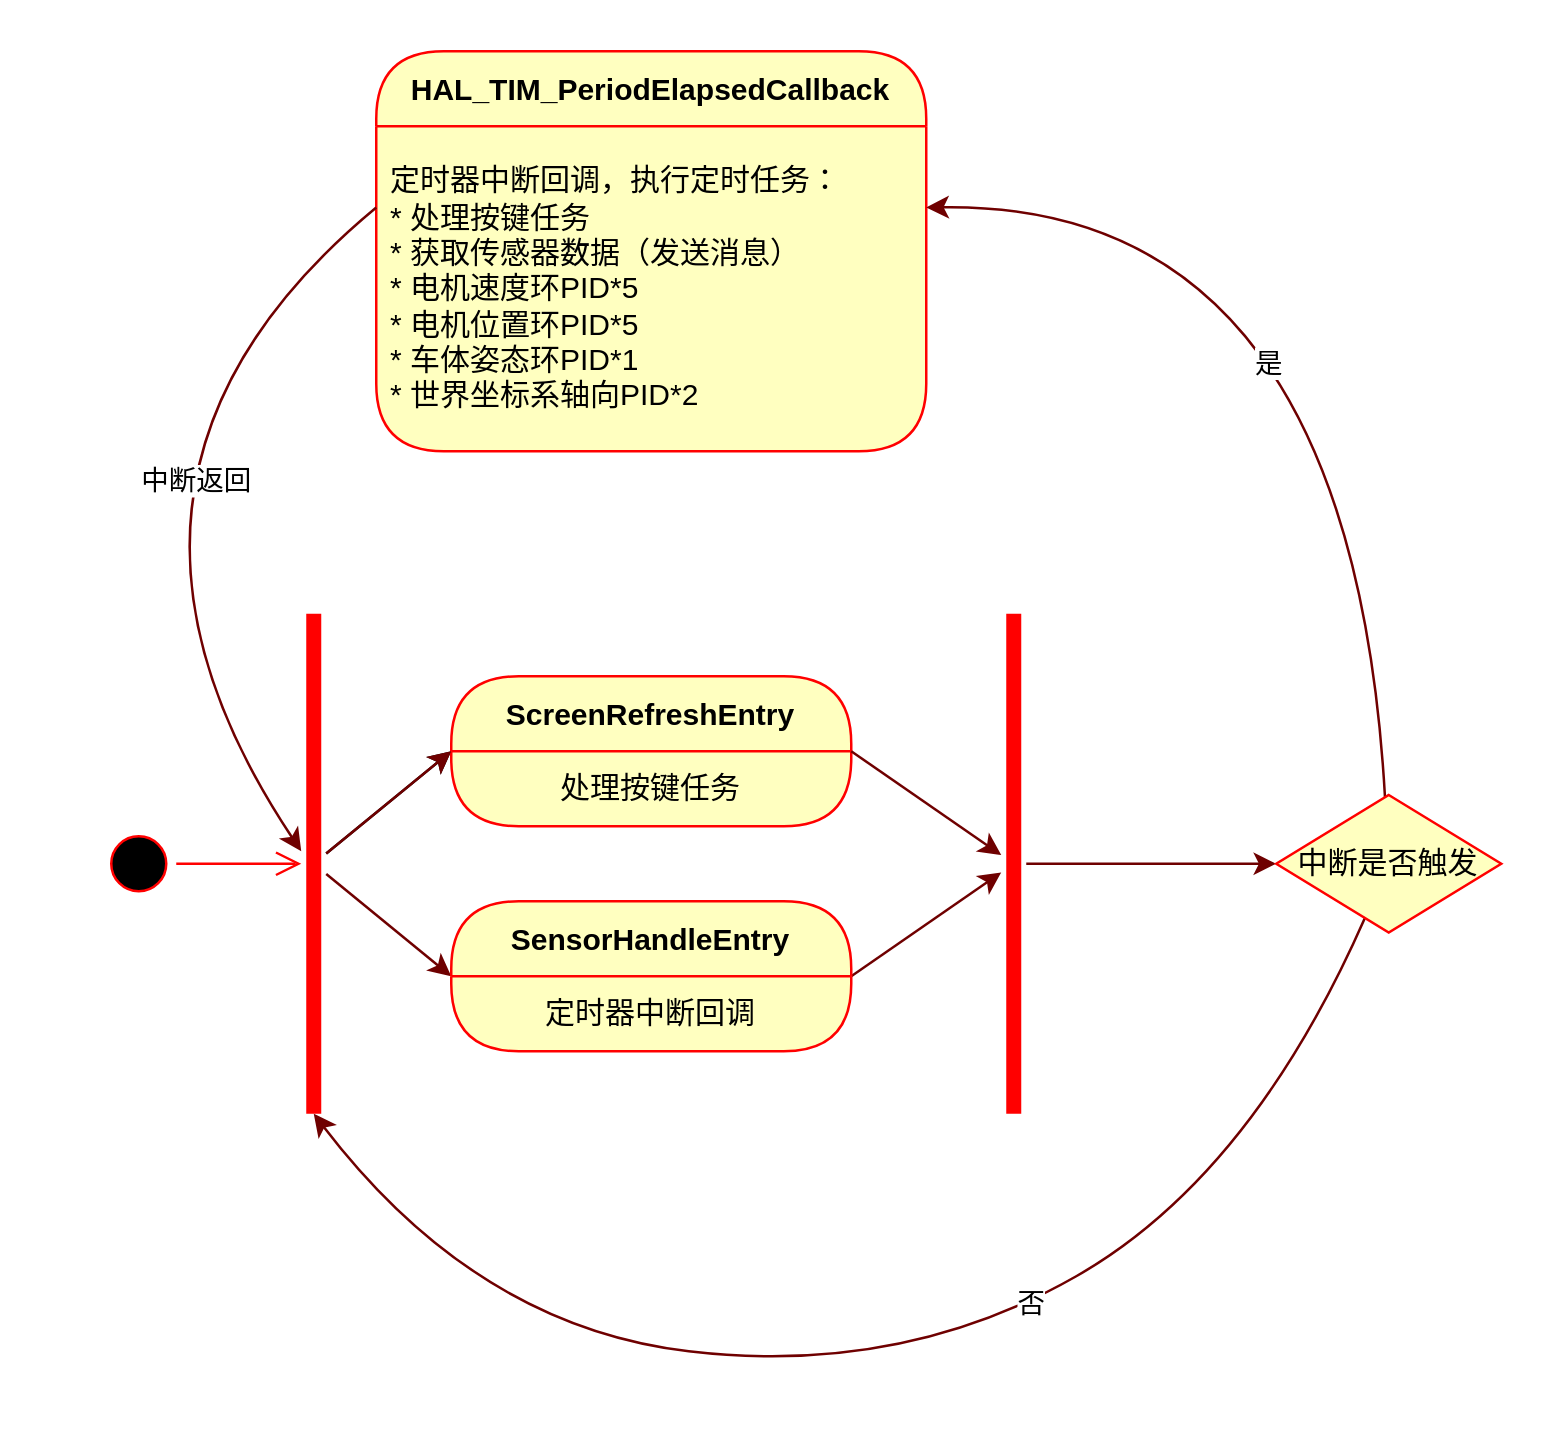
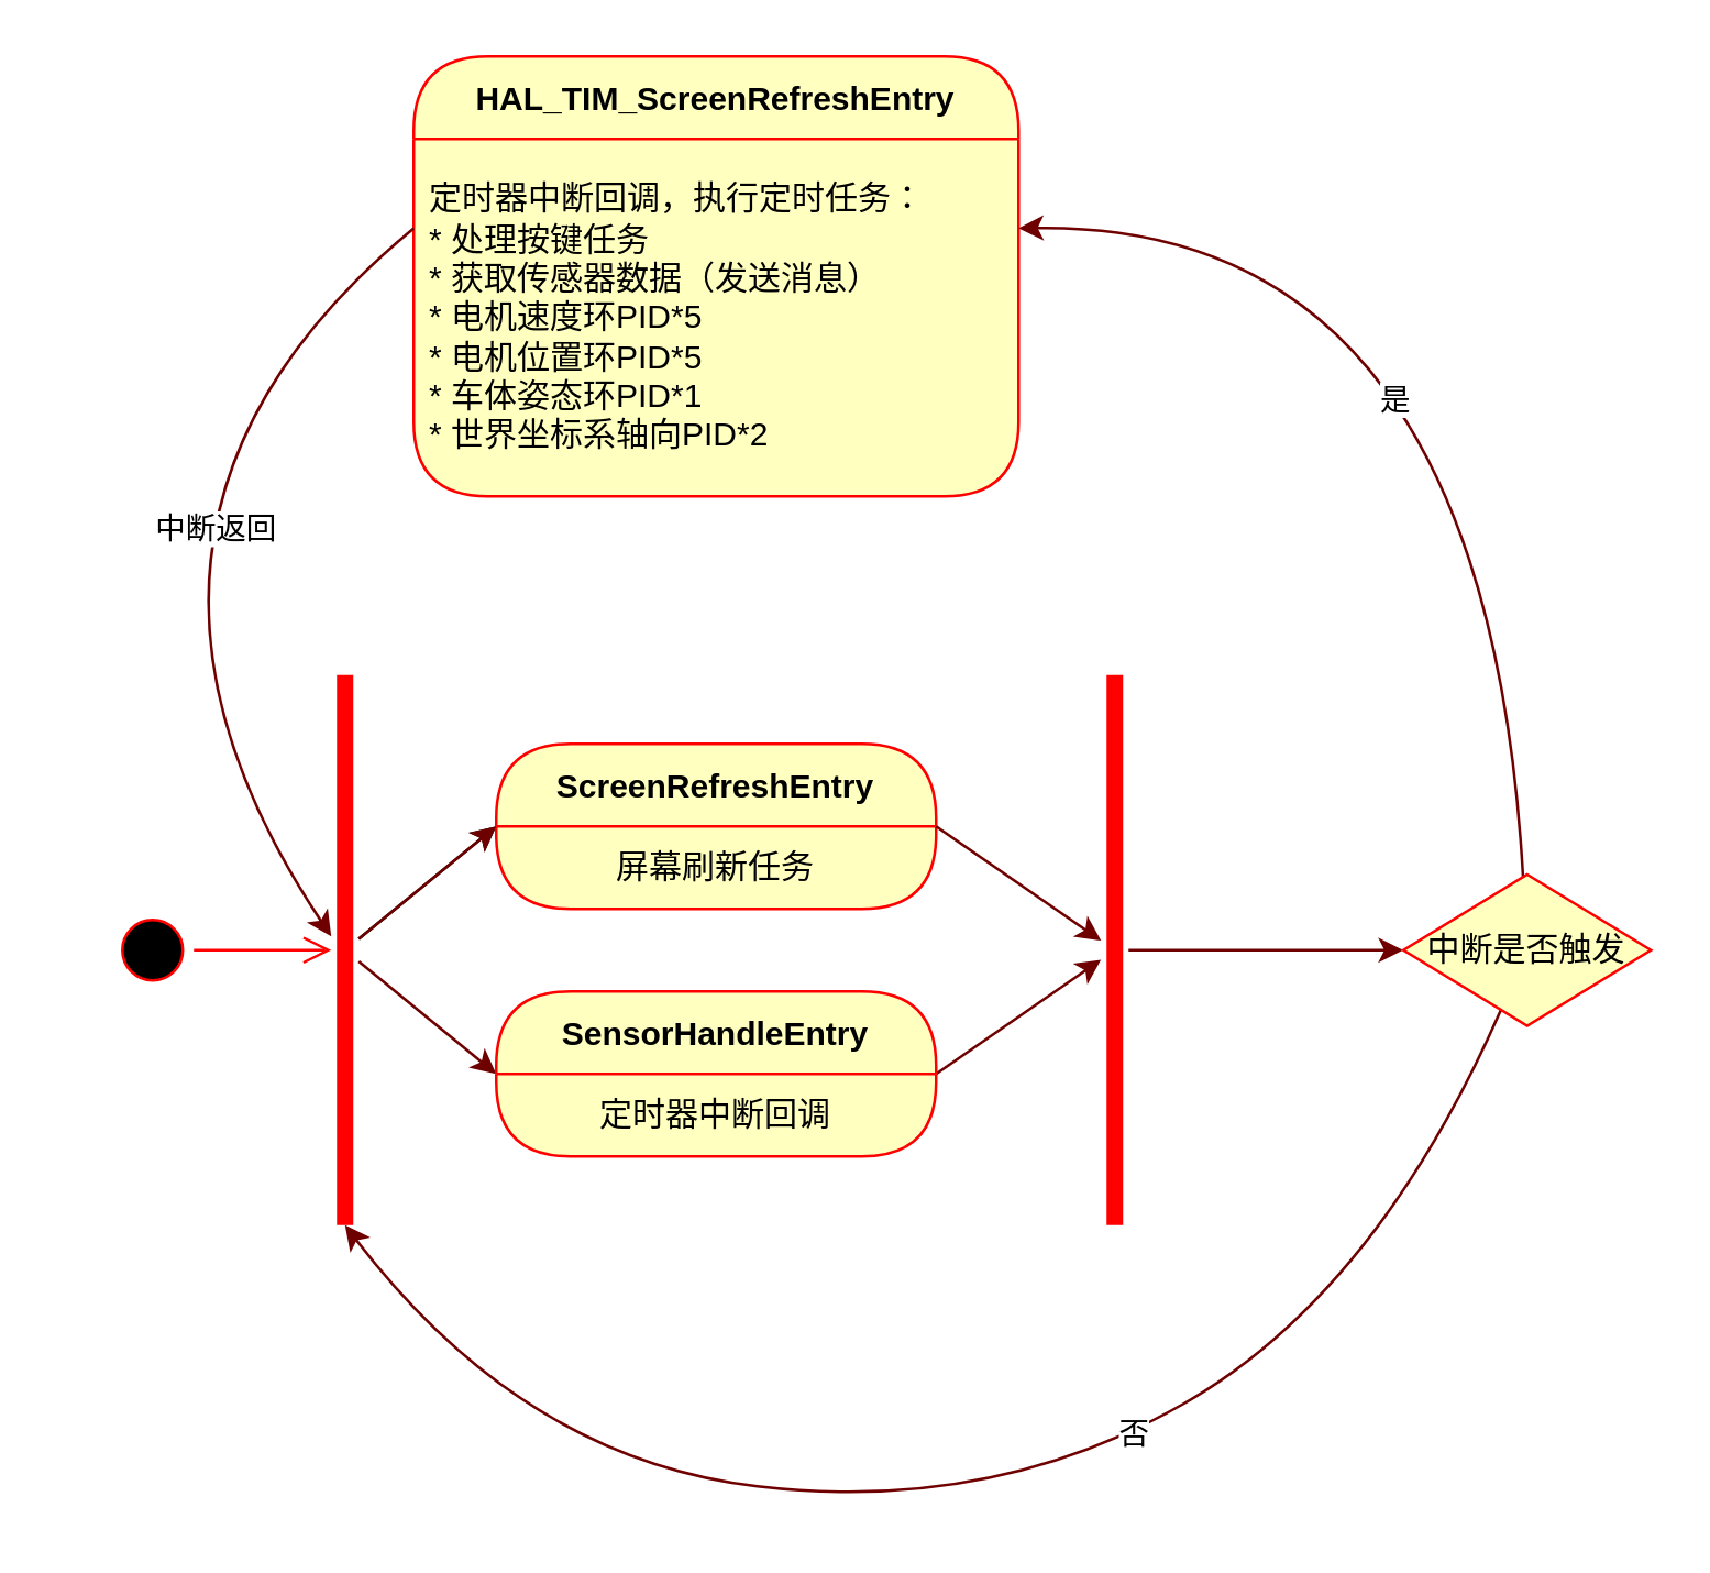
  <mxCell id="0" />
  <mxCell id="1" parent="0" />
  <mxCell id="2" value="" style="ellipse;html=1;shape=startState;fillColor=#000000;strokeColor=#ff0000;" parent="1" vertex="1"><mxGeometry x="40" y="330" width="30" height="30" as="geometry" /></mxCell>
  <mxCell id="3" value="" style="edgeStyle=orthogonalEdgeStyle;html=1;verticalAlign=bottom;endArrow=open;endSize=8;strokeColor=#ff0000;" parent="1" source="2" edge="1"><mxGeometry relative="1" as="geometry"><mxPoint x="120" y="345" as="targetPoint" /></mxGeometry></mxCell>
  <mxCell id="4" style="edgeStyle=none;html=1;entryX=0;entryY=0;entryDx=0;entryDy=0;" parent="1" source="6" target="8" edge="1"><mxGeometry relative="1" as="geometry" /></mxCell>
  <mxCell id="5" style="edgeStyle=none;html=1;entryX=0;entryY=0;entryDx=0;entryDy=0;fillColor=#a20025;strokeColor=#6F0000;" parent="1" source="6" target="11" edge="1"><mxGeometry relative="1" as="geometry" /></mxCell>
  <mxCell id="6" value="" style="shape=line;html=1;strokeWidth=6;strokeColor=#ff0000;direction=north;" parent="1" vertex="1"><mxGeometry x="120" y="245" width="10" height="200" as="geometry" /></mxCell>
  <mxCell id="7" value="ScreenRefreshEntry" style="swimlane;fontStyle=1;align=center;verticalAlign=middle;childLayout=stackLayout;horizontal=1;startSize=30;horizontalStack=0;resizeParent=0;resizeLast=1;container=0;fontColor=#000000;collapsible=0;rounded=1;arcSize=30;strokeColor=#ff0000;fillColor=#ffffc0;swimlaneFillColor=#ffffc0;dropTarget=0;" parent="1" vertex="1"><mxGeometry x="180" y="270" width="160" height="60" as="geometry" /></mxCell>
- <mxCell id="8" value="处理按键任务" style="text;html=1;strokeColor=none;fillColor=none;align=center;verticalAlign=middle;spacingLeft=4;spacingRight=4;whiteSpace=wrap;overflow=hidden;rotatable=0;fontColor=#000000;" parent="7" vertex="1"><mxGeometry y="30" width="160" height="30" as="geometry" /></mxCell>
+ <mxCell id="8" value="屏幕刷新任务" style="text;html=1;strokeColor=none;fillColor=none;align=center;verticalAlign=middle;spacingLeft=4;spacingRight=4;whiteSpace=wrap;overflow=hidden;rotatable=0;fontColor=#000000;" parent="7" vertex="1"><mxGeometry y="30" width="160" height="30" as="geometry" /></mxCell>
  <mxCell id="9" style="edgeStyle=none;html=1;fillColor=#a20025;strokeColor=#6F0000;exitX=1;exitY=0;exitDx=0;exitDy=0;" edge="1" parent="1" source="11" target="16"><mxGeometry relative="1" as="geometry" /></mxCell>
  <mxCell id="10" value="SensorHandleEntry" style="swimlane;fontStyle=1;align=center;verticalAlign=middle;childLayout=stackLayout;horizontal=1;startSize=30;horizontalStack=0;resizeParent=0;resizeLast=1;container=0;fontColor=#000000;collapsible=0;rounded=1;arcSize=30;strokeColor=#ff0000;fillColor=#ffffc0;swimlaneFillColor=#ffffc0;dropTarget=0;" parent="1" vertex="1"><mxGeometry x="180" y="360" width="160" height="60" as="geometry" /></mxCell>
  <mxCell id="11" value="定时器中断回调" style="text;html=1;strokeColor=none;fillColor=none;align=center;verticalAlign=middle;spacingLeft=4;spacingRight=4;whiteSpace=wrap;overflow=hidden;rotatable=0;fontColor=#000000;" parent="10" vertex="1"><mxGeometry y="30" width="160" height="30" as="geometry" /></mxCell>
- <mxCell id="12" value="HAL_TIM_PeriodElapsedCallback" style="swimlane;fontStyle=1;align=center;verticalAlign=middle;childLayout=stackLayout;horizontal=1;startSize=30;horizontalStack=0;resizeParent=0;resizeLast=1;container=0;fontColor=#000000;collapsible=0;rounded=1;arcSize=30;strokeColor=#ff0000;fillColor=#ffffc0;swimlaneFillColor=#ffffc0;dropTarget=0;" parent="1" vertex="1"><mxGeometry x="150" y="20" width="220" height="160" as="geometry" /></mxCell>
+ <mxCell id="12" value="HAL_TIM_ScreenRefreshEntry" style="swimlane;fontStyle=1;align=center;verticalAlign=middle;childLayout=stackLayout;horizontal=1;startSize=30;horizontalStack=0;resizeParent=0;resizeLast=1;container=0;fontColor=#000000;collapsible=0;rounded=1;arcSize=30;strokeColor=#ff0000;fillColor=#ffffc0;swimlaneFillColor=#ffffc0;dropTarget=0;" parent="1" vertex="1"><mxGeometry x="150" y="20" width="220" height="160" as="geometry" /></mxCell>
  <mxCell id="13" value="定时器中断回调，执行定时任务：&lt;br&gt;* 处理按键任务&lt;br&gt;* 获取传感器数据（发送消息）&lt;br&gt;* 电机速度环PID*5&lt;br&gt;* 电机位置环PID*5&lt;br&gt;* 车体姿态环PID*1&lt;br&gt;* 世界坐标系轴向PID*2" style="text;html=1;strokeColor=none;fillColor=none;align=left;verticalAlign=middle;spacingLeft=4;spacingRight=4;whiteSpace=wrap;overflow=hidden;rotatable=0;fontColor=#000000;" parent="12" vertex="1"><mxGeometry y="30" width="220" height="130" as="geometry" /></mxCell>
  <mxCell id="14" style="edgeStyle=none;html=1;entryX=0;entryY=0;entryDx=0;entryDy=0;fillColor=#a20025;strokeColor=#6F0000;" edge="1" parent="1"><mxGeometry relative="1" as="geometry"><mxPoint x="130" y="340.909" as="sourcePoint" /><mxPoint x="180" y="300" as="targetPoint" /></mxGeometry></mxCell>
  <mxCell id="15" style="edgeStyle=none;curved=1;html=1;entryX=0;entryY=0.5;entryDx=0;entryDy=0;strokeColor=#6F0000;fillColor=#a20025;" edge="1" parent="1" source="16" target="24"><mxGeometry relative="1" as="geometry" /></mxCell>
  <mxCell id="16" value="" style="shape=line;html=1;strokeWidth=6;strokeColor=#ff0000;direction=north;" vertex="1" parent="1"><mxGeometry x="400" y="245" width="10" height="200" as="geometry" /></mxCell>
  <mxCell id="17" style="edgeStyle=none;html=1;fillColor=#a20025;strokeColor=#6F0000;exitX=1;exitY=0;exitDx=0;exitDy=0;" edge="1" parent="1" source="8" target="16"><mxGeometry relative="1" as="geometry" /></mxCell>
  <mxCell id="18" style="edgeStyle=none;curved=1;html=1;strokeColor=#6F0000;exitX=0;exitY=0.25;exitDx=0;exitDy=0;fillColor=#a20025;" edge="1" parent="1" source="13"><mxGeometry relative="1" as="geometry"><mxPoint x="120" y="340" as="targetPoint" /><Array as="points"><mxPoint x="20" y="190" /></Array></mxGeometry></mxCell>
  <mxCell id="19" value="&lt;font color=&quot;#000000&quot;&gt;中断返回&lt;/font&gt;" style="edgeLabel;html=1;align=center;verticalAlign=middle;resizable=0;points=[];" vertex="1" connectable="0" parent="18"><mxGeometry x="-0.283" y="38" relative="1" as="geometry"><mxPoint as="offset" /></mxGeometry></mxCell>
  <mxCell id="20" style="edgeStyle=none;curved=1;html=1;entryX=1;entryY=0.25;entryDx=0;entryDy=0;strokeColor=#6F0000;fillColor=#a20025;" edge="1" parent="1" source="24" target="13"><mxGeometry relative="1" as="geometry"><Array as="points"><mxPoint x="540" y="80" /></Array></mxGeometry></mxCell>
  <mxCell id="21" value="&lt;font color=&quot;#000000&quot;&gt;是&lt;/font&gt;" style="edgeLabel;html=1;align=center;verticalAlign=middle;resizable=0;points=[];" vertex="1" connectable="0" parent="20"><mxGeometry x="-0.141" y="37" relative="1" as="geometry"><mxPoint as="offset" /></mxGeometry></mxCell>
  <mxCell id="22" style="edgeStyle=none;curved=1;html=1;strokeColor=#6F0000;fontColor=#000000;entryX=0;entryY=0.5;entryDx=0;entryDy=0;entryPerimeter=0;fillColor=#a20025;" edge="1" parent="1" source="24" target="6"><mxGeometry relative="1" as="geometry"><mxPoint x="130" y="345" as="targetPoint" /><Array as="points"><mxPoint x="500" y="470" /><mxPoint x="360" y="550" /><mxPoint x="190" y="530" /></Array></mxGeometry></mxCell>
  <mxCell id="23" value="否" style="edgeLabel;html=1;align=center;verticalAlign=middle;resizable=0;points=[];fontColor=#000000;" vertex="1" connectable="0" parent="22"><mxGeometry x="-0.223" relative="1" as="geometry"><mxPoint as="offset" /></mxGeometry></mxCell>
  <mxCell id="24" value="&lt;font color=&quot;#000000&quot;&gt;中断是否触发&lt;/font&gt;" style="rhombus;whiteSpace=wrap;html=1;fillColor=#ffffc0;strokeColor=#ff0000;" vertex="1" parent="1"><mxGeometry x="510" y="317.5" width="90" height="55" as="geometry" /></mxCell>
